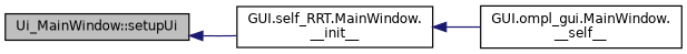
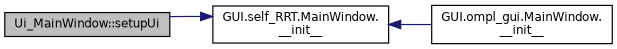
  digraph {
    rankdir=LR
    node [color=black fillcolor=white fontname=Helvetica fontsize=10 shape=record style=filled]
    edge [color=midnightblue dir=back fontname=Helvetica fontsize=10 labelfontname=Helvetica labelfontsize=10 style=solid]
    n1 [fillcolor=grey75 fontcolor=black height=0.2 label="Ui_MainWindow::setupUi" width=0.4]
    n2 [height=0.2 label="GUI.self_RRT.MainWindow.\l__init__" width=0.4]
-   n3 [height=0.2 label="GUI.ompl_gui.MainWindow.\l__self__" width=0.4]
-   n1 -> n2
+   n3 [height=0.2 label="GUI.ompl_gui.MainWindow.\l__init__" width=0.4]
+   n2 -> n1
    n2 -> n3
  }
